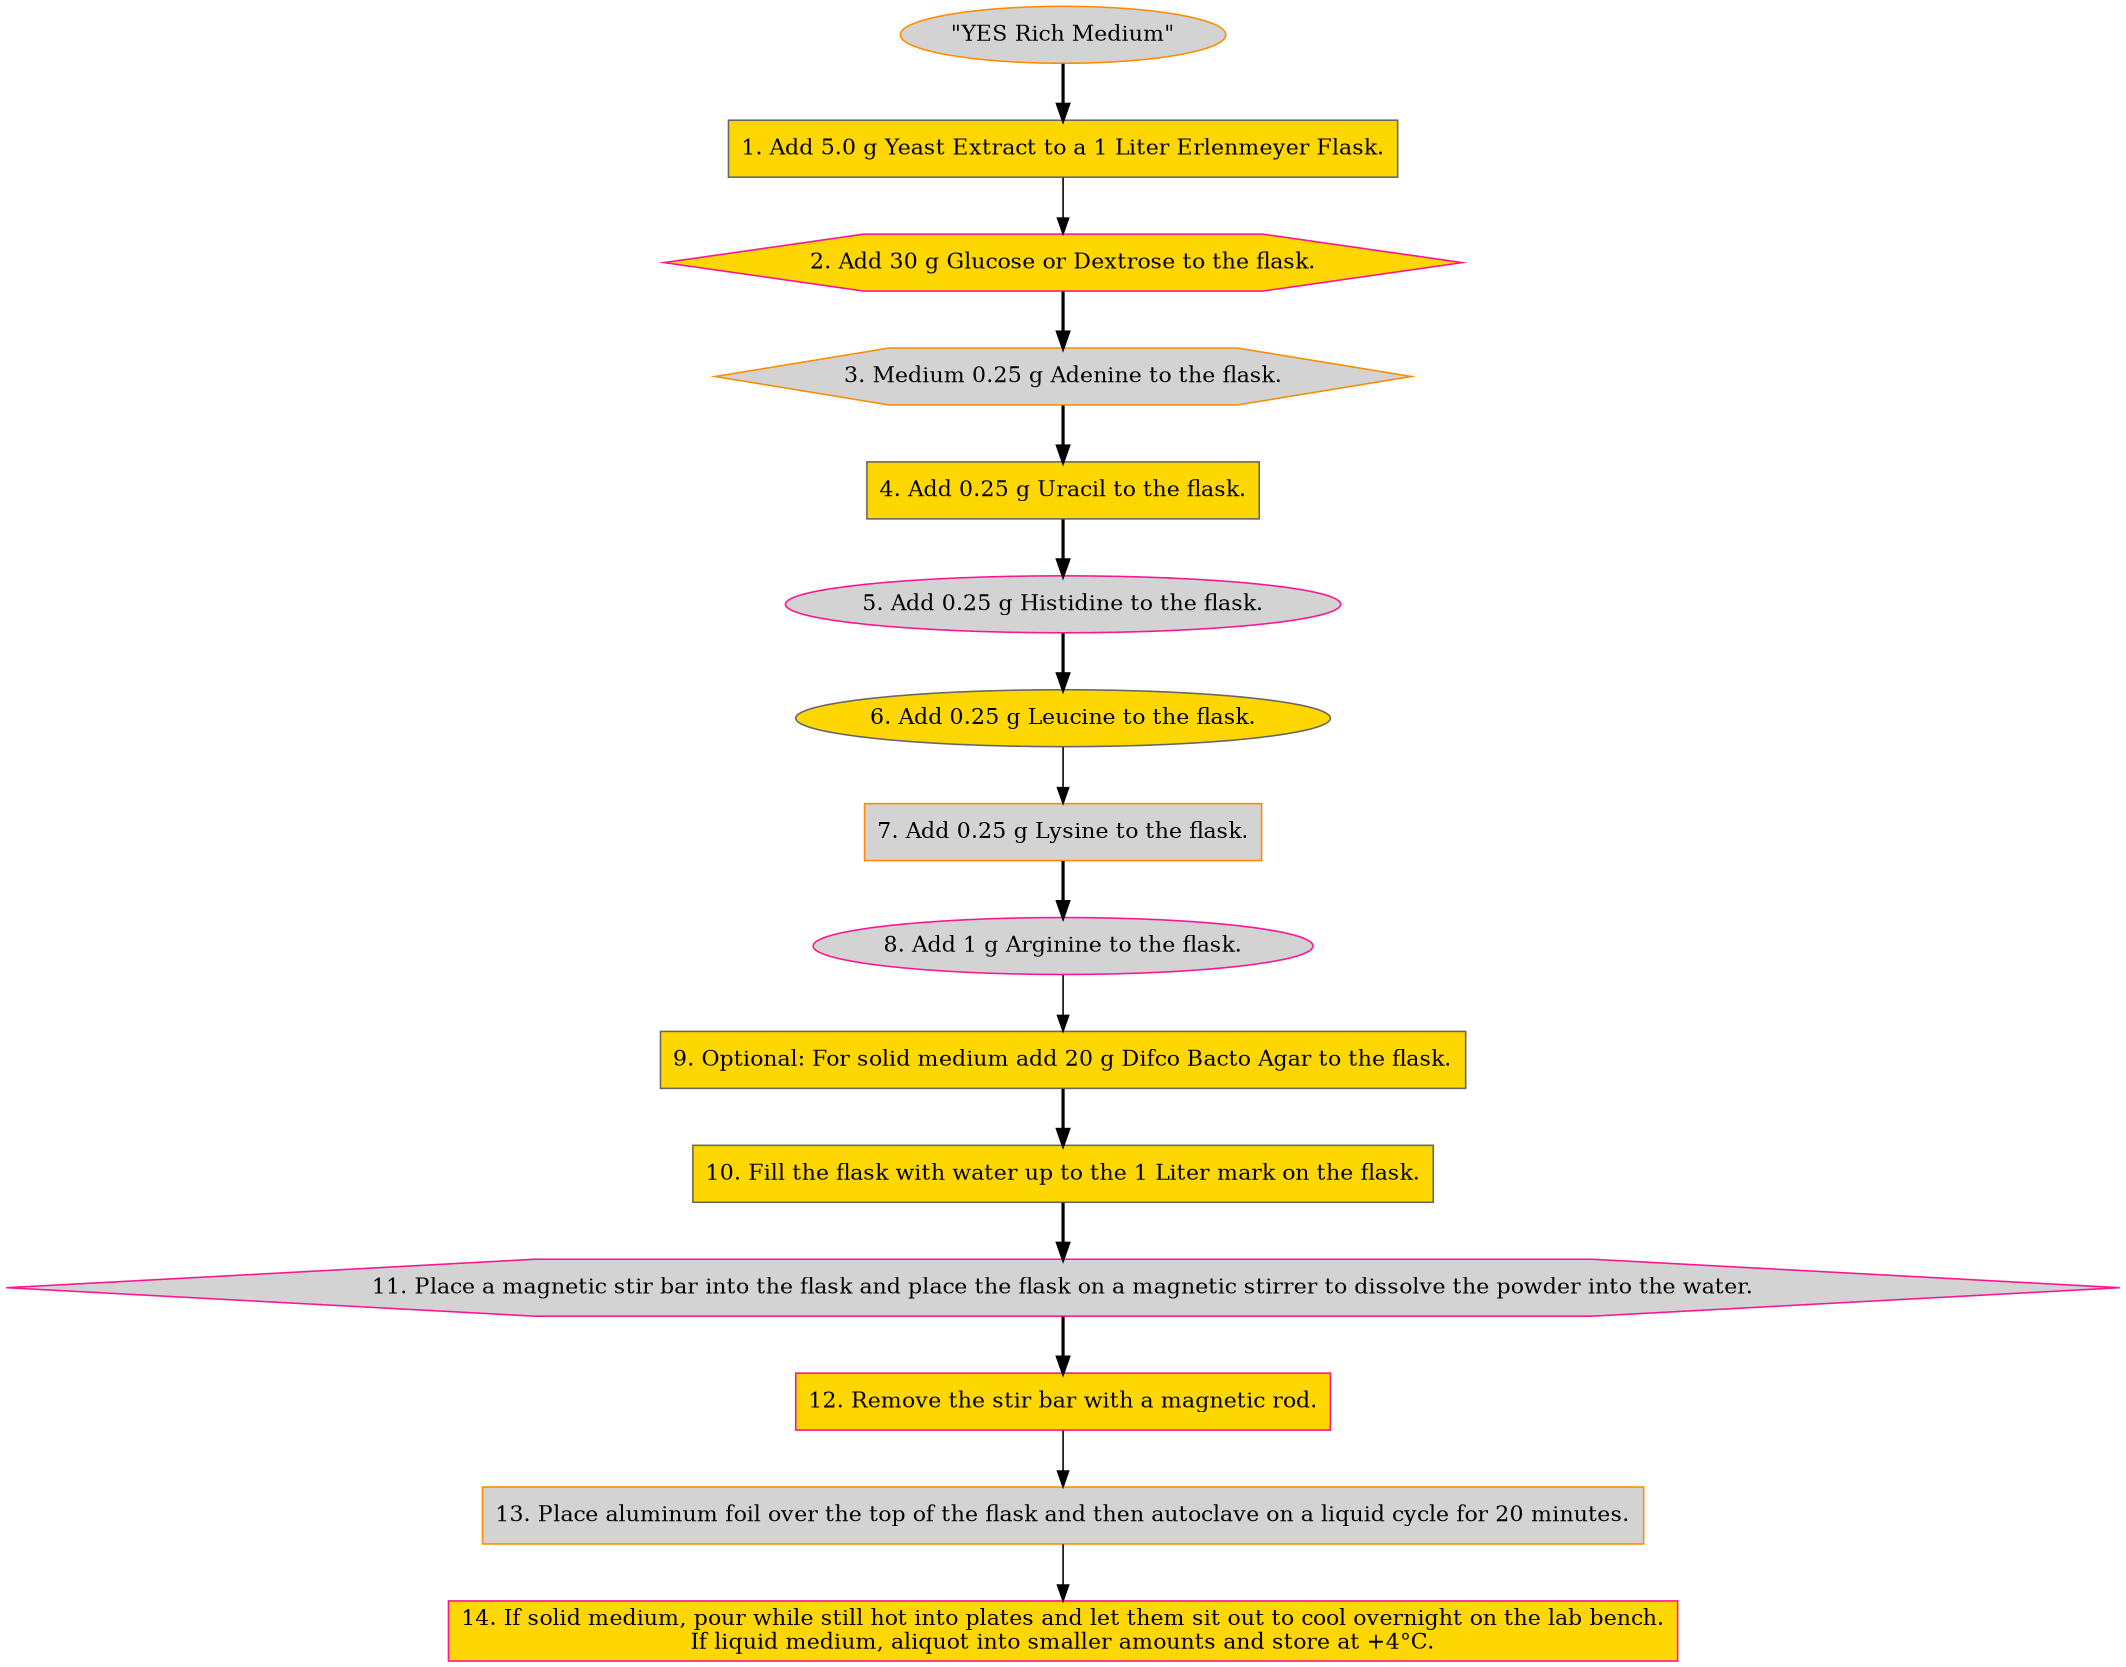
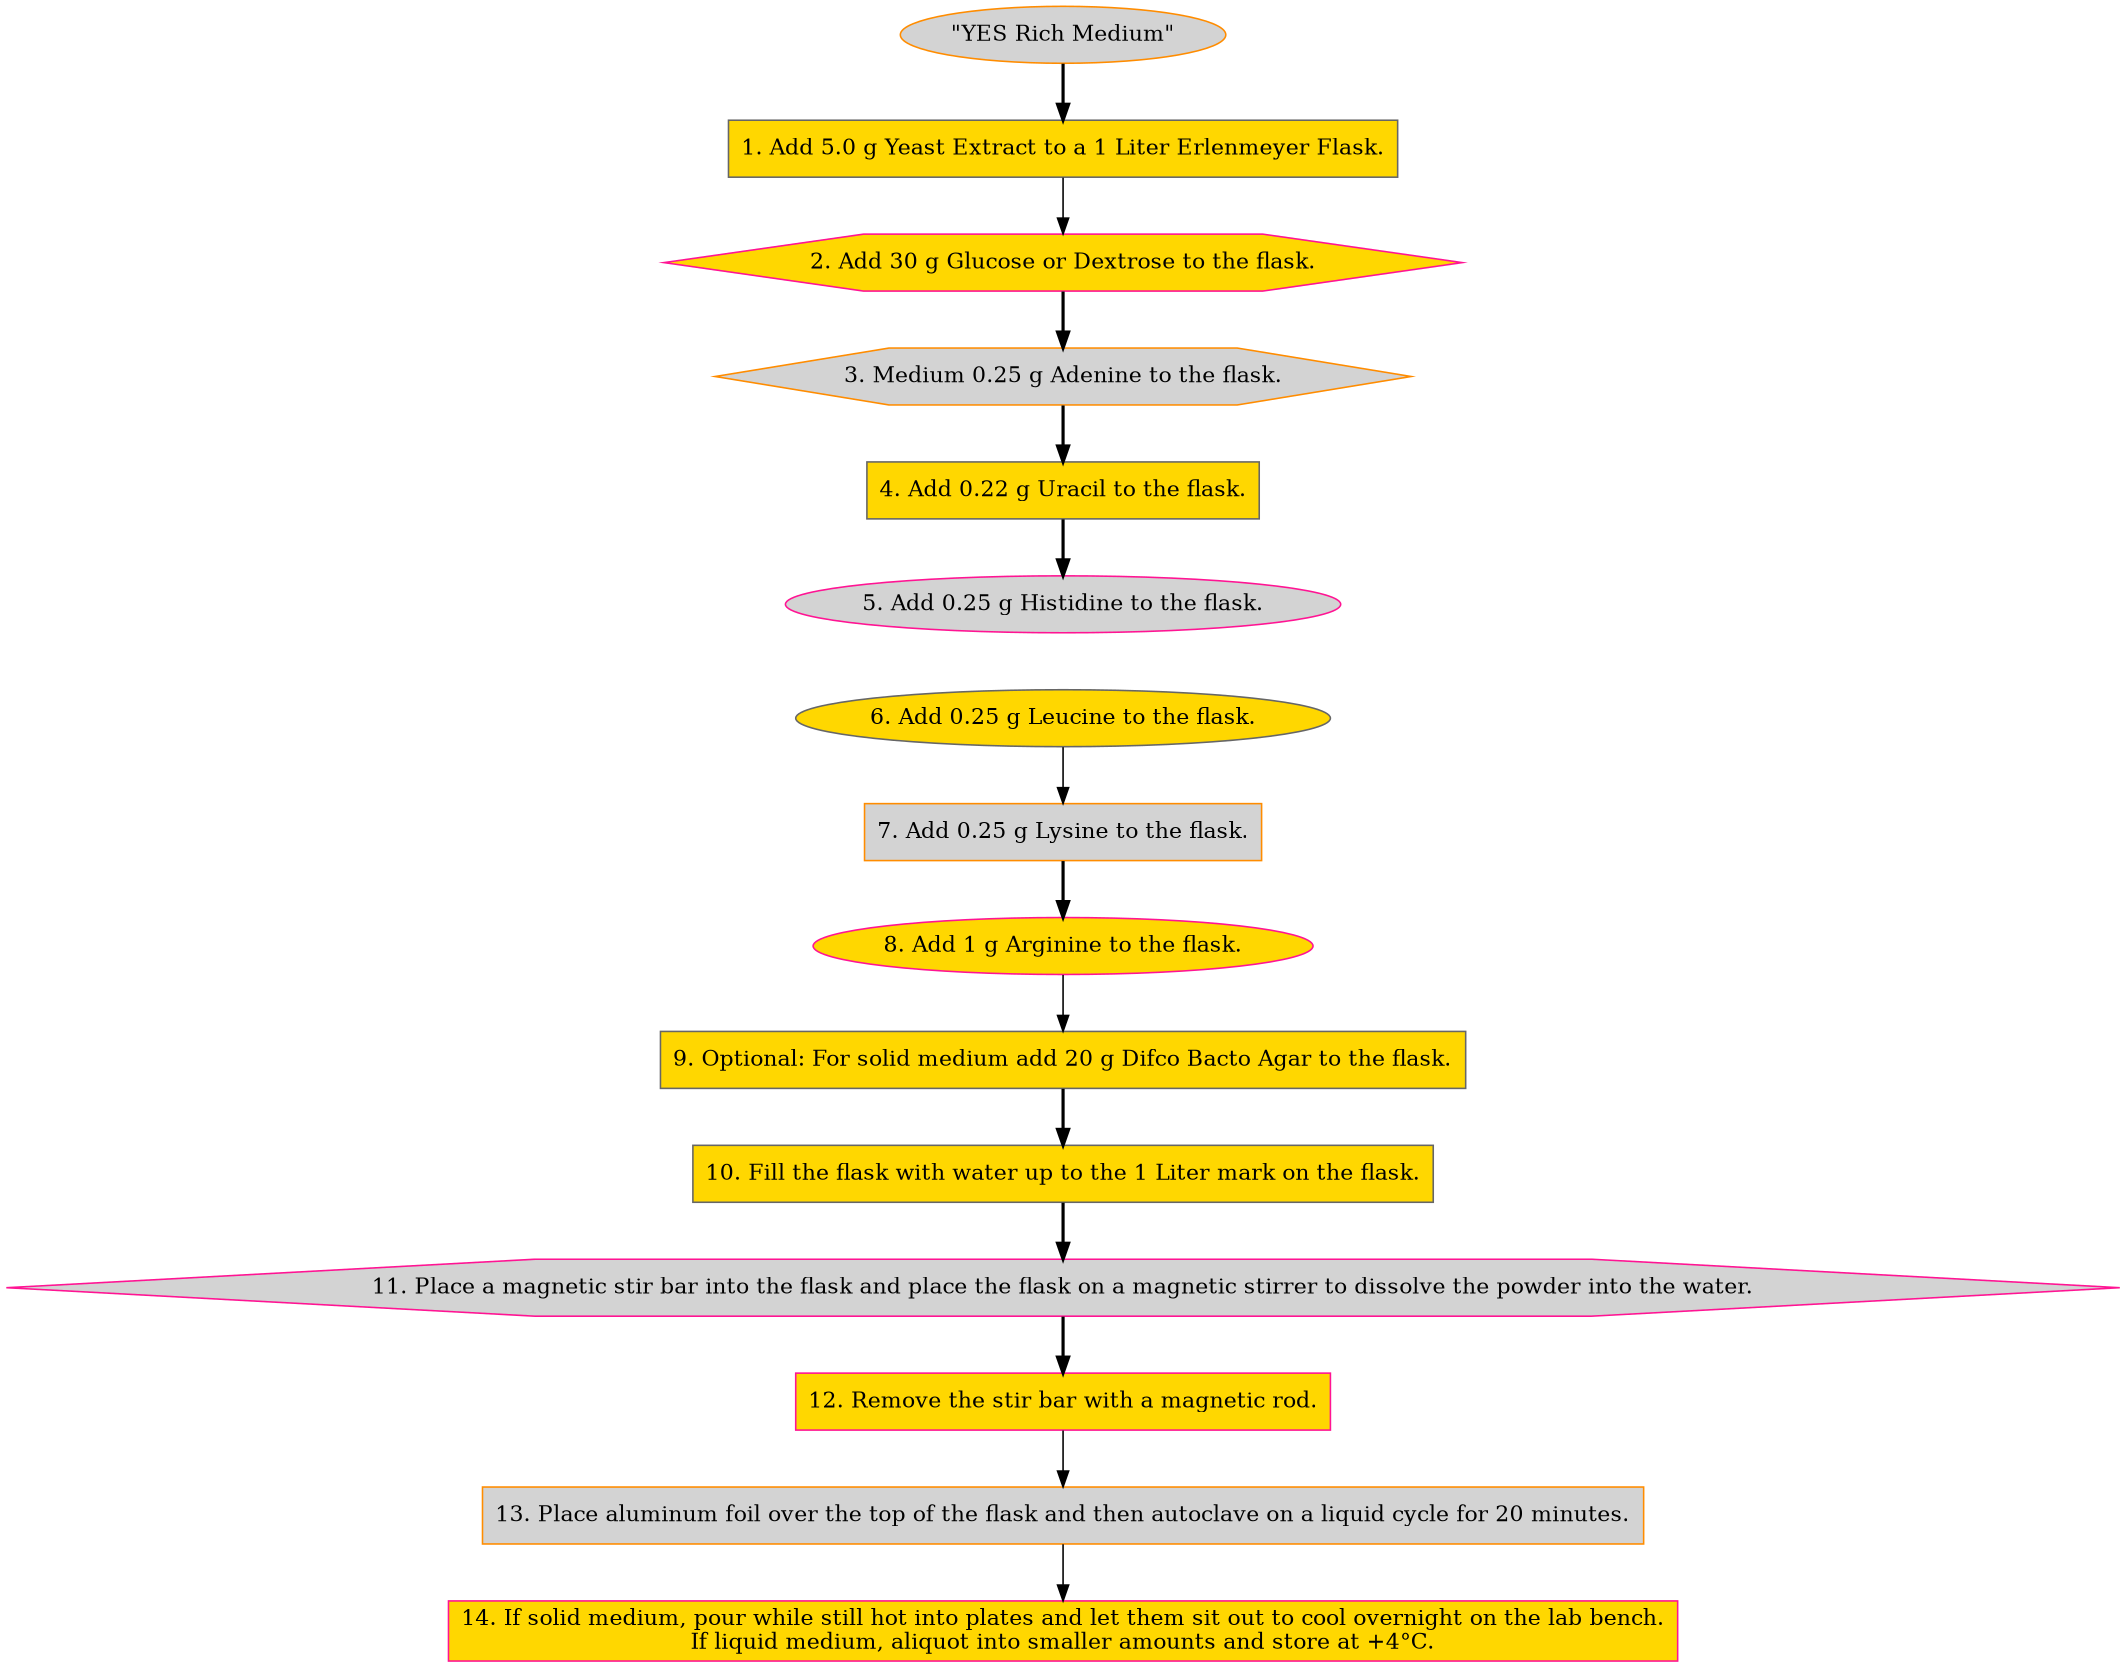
  digraph {
    node [color=deeppink fillcolor=gold shape=box style=filled]
    edge [style=bold]
    n1 [color=darkorange fillcolor=lightgrey label="\"YES Rich Medium\"" shape=ellipse]
    n2 [color=gray40 label="1. Add 5.0 g Yeast Extract to a 1 Liter Erlenmeyer Flask."]
    n3 [label="2. Add 30 g Glucose or Dextrose to the flask." shape=hexagon]
    n4 [color=darkorange fillcolor=lightgrey label="3. Medium 0.25 g Adenine to the flask." shape=hexagon]
-   n5 [color=gray40 label="4. Add 0.25 g Uracil to the flask."]
+   n5 [color=gray40 label="4. Add 0.22 g Uracil to the flask."]
    n6 [fillcolor=lightgrey label="5. Add 0.25 g Histidine to the flask." shape=ellipse]
    n7 [color=gray40 label="6. Add 0.25 g Leucine to the flask." shape=ellipse]
    n8 [color=darkorange fillcolor=lightgrey label="7. Add 0.25 g Lysine to the flask."]
-   n9 [fillcolor=lightgrey label="8. Add 1 g Arginine to the flask." shape=ellipse]
+   n9 [label="8. Add 1 g Arginine to the flask." shape=ellipse]
    n10 [color=gray40 label="9. Optional: For solid medium add 20 g Difco Bacto Agar to the flask."]
    n11 [color=gray40 label="10. Fill the flask with water up to the 1 Liter mark on the flask."]
    n12 [fillcolor=lightgrey label="11. Place a magnetic stir bar into the flask and place the flask on a magnetic stirrer to dissolve the powder into the water." shape=hexagon]
    n13 [label="12. Remove the stir bar with a magnetic rod."]
    n14 [color=darkorange fillcolor=lightgrey label="13. Place aluminum foil over the top of the flask and then autoclave on a liquid cycle for 20 minutes."]
    n15 [label="14. If solid medium, pour while still hot into plates and let them sit out to cool overnight on the lab bench.\nIf liquid medium, aliquot into smaller amounts and store at +4°C."]
    n1 -> n2
    n2 -> n3 [style=solid]
    n3 -> n4
    n4 -> n5
    n5 -> n6
-   n6 -> n7
    n7 -> n8 [style=solid]
    n8 -> n9
    n9 -> n10 [style=solid]
    n10 -> n11
    n11 -> n12
    n12 -> n13
    n13 -> n14 [style=solid]
    n14 -> n15 [style=solid]
  }
